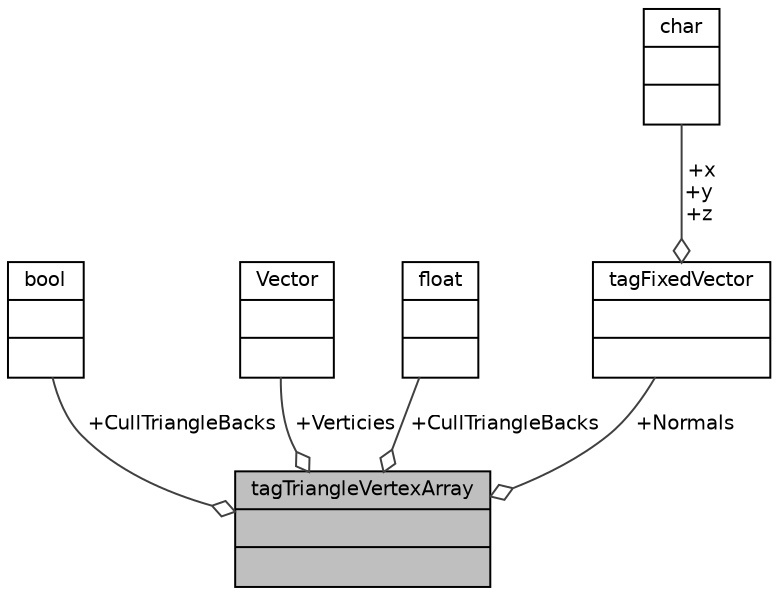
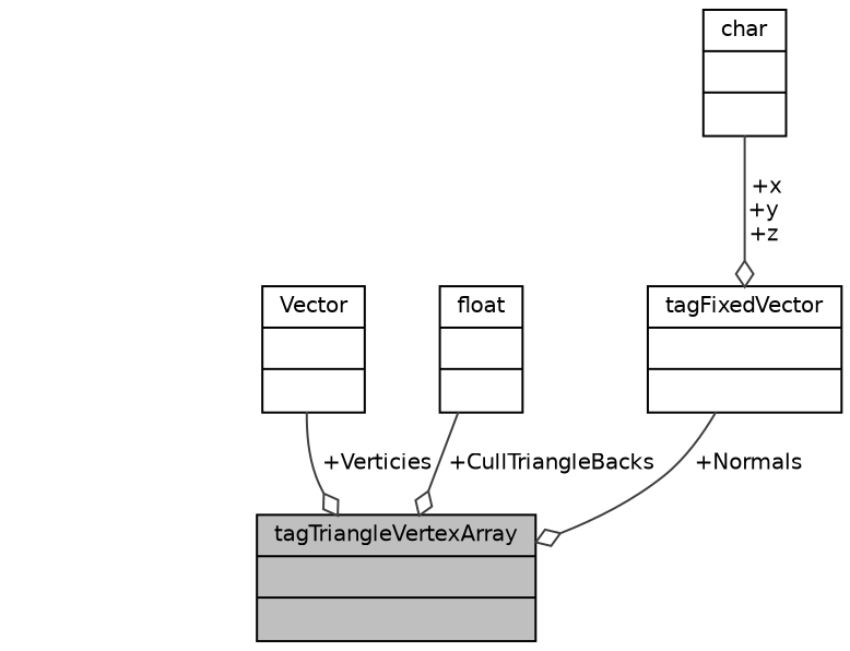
  digraph {
    node [color=black fillcolor=white fontname=Helvetica fontsize=10 shape=record style=filled]
    edge [arrowhead=odiamond color=grey25 fontname=Helvetica fontsize=10 labelfontname=Helvetica labelfontsize=10 style=solid]
    n1 [fillcolor=grey75 fontcolor=black height=0.2 label="{tagTriangleVertexArray\n||}" width=0.4]
-   n2 [height=0.2 label="{bool\n||}" width=0.4]
    n3 [height=0.2 label="{Vector\n||}" width=0.4]
    n4 [height=0.2 label="{float\n||}" width=0.4]
    n5 [height=0.2 label="{tagFixedVector\n||}" width=0.4]
    n6 [height=0.2 label="{char\n||}" width=0.4]
-   n2 -> n1 [label=" +CullTriangleBacks"]
    n3 -> n1 [label=" +Verticies"]
    n4 -> n1 [label=" +CullTriangleBacks"]
    n5 -> n1 [label=" +Normals"]
    n6 -> n5 [label=" +x\n+y\n+z"]
  }
